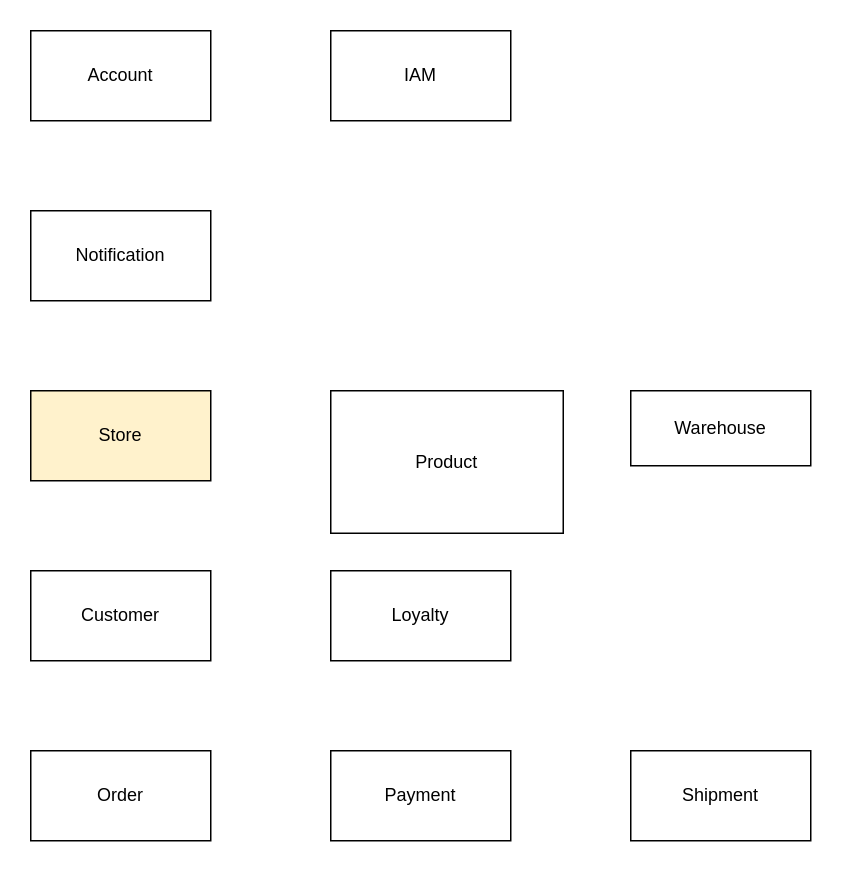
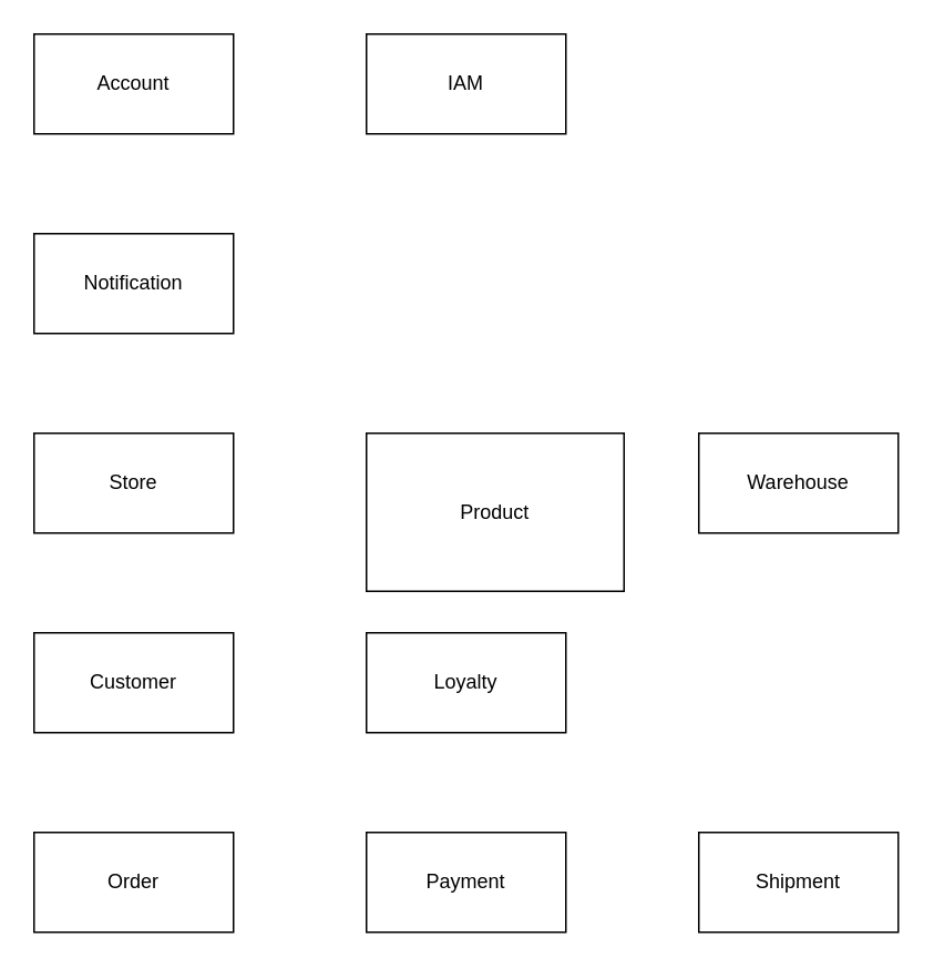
  <mxCell id="0" />
  <mxCell id="1" parent="0" />
  <mxCell id="2" value="Product" style="rounded=0;whiteSpace=wrap;html=1;" parent="1" vertex="1"><mxGeometry x="220" y="260" width="155" height="95" as="geometry" /></mxCell>
- <mxCell id="3" value="Store" style="rounded=0;whiteSpace=wrap;html=1;fillColor=#fff2cc;" parent="1" vertex="1"><mxGeometry x="20" y="260" width="120" height="60" as="geometry" /></mxCell>
+ <mxCell id="3" value="Store" style="rounded=0;whiteSpace=wrap;html=1;" parent="1" vertex="1"><mxGeometry x="20" y="260" width="120" height="60" as="geometry" /></mxCell>
  <mxCell id="4" value="Customer" style="rounded=0;whiteSpace=wrap;html=1;" parent="1" vertex="1"><mxGeometry x="20" y="380" width="120" height="60" as="geometry" /></mxCell>
- <mxCell id="5" value="Warehouse" style="rounded=0;whiteSpace=wrap;html=1;" parent="1" vertex="1"><mxGeometry x="420" y="260" width="120" height="50" as="geometry" /></mxCell>
+ <mxCell id="5" value="Warehouse" style="rounded=0;whiteSpace=wrap;html=1;" parent="1" vertex="1"><mxGeometry x="420" y="260" width="120" height="60" as="geometry" /></mxCell>
  <mxCell id="6" value="Order" style="rounded=0;whiteSpace=wrap;html=1;" parent="1" vertex="1"><mxGeometry x="20" y="500" width="120" height="60" as="geometry" /></mxCell>
  <mxCell id="7" value="Notification" style="rounded=0;whiteSpace=wrap;html=1;" parent="1" vertex="1"><mxGeometry x="20" y="140" width="120" height="60" as="geometry" /></mxCell>
  <mxCell id="8" value="Account" style="rounded=0;whiteSpace=wrap;html=1;" parent="1" vertex="1"><mxGeometry x="20" width="120" height="60" as="geometry" y="20" /></mxCell>
  <mxCell id="9" value="IAM" style="rounded=0;whiteSpace=wrap;html=1;" parent="1" vertex="1"><mxGeometry x="220" width="120" height="60" as="geometry" y="20" /></mxCell>
  <mxCell id="10" value="Payment" style="rounded=0;whiteSpace=wrap;html=1;" parent="1" vertex="1"><mxGeometry x="220" y="500" width="120" height="60" as="geometry" /></mxCell>
  <mxCell id="11" value="Shipment" style="rounded=0;whiteSpace=wrap;html=1;" parent="1" vertex="1"><mxGeometry x="420" y="500" width="120" height="60" as="geometry" /></mxCell>
  <mxCell id="12" value="Loyalty" style="rounded=0;whiteSpace=wrap;html=1;" parent="1" vertex="1"><mxGeometry x="220" y="380" width="120" height="60" as="geometry" /></mxCell>
